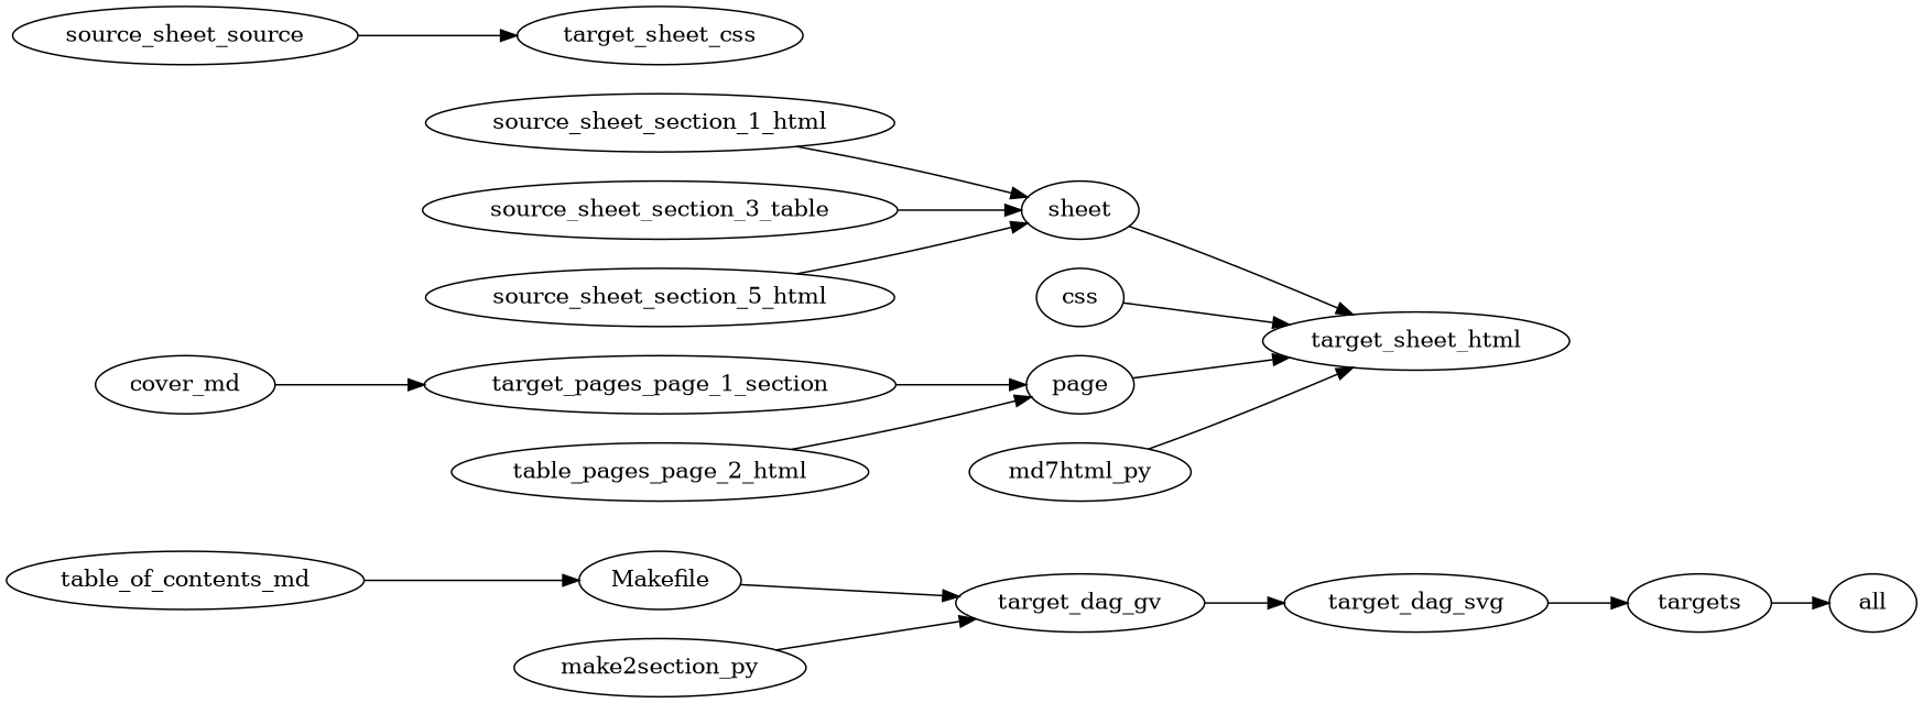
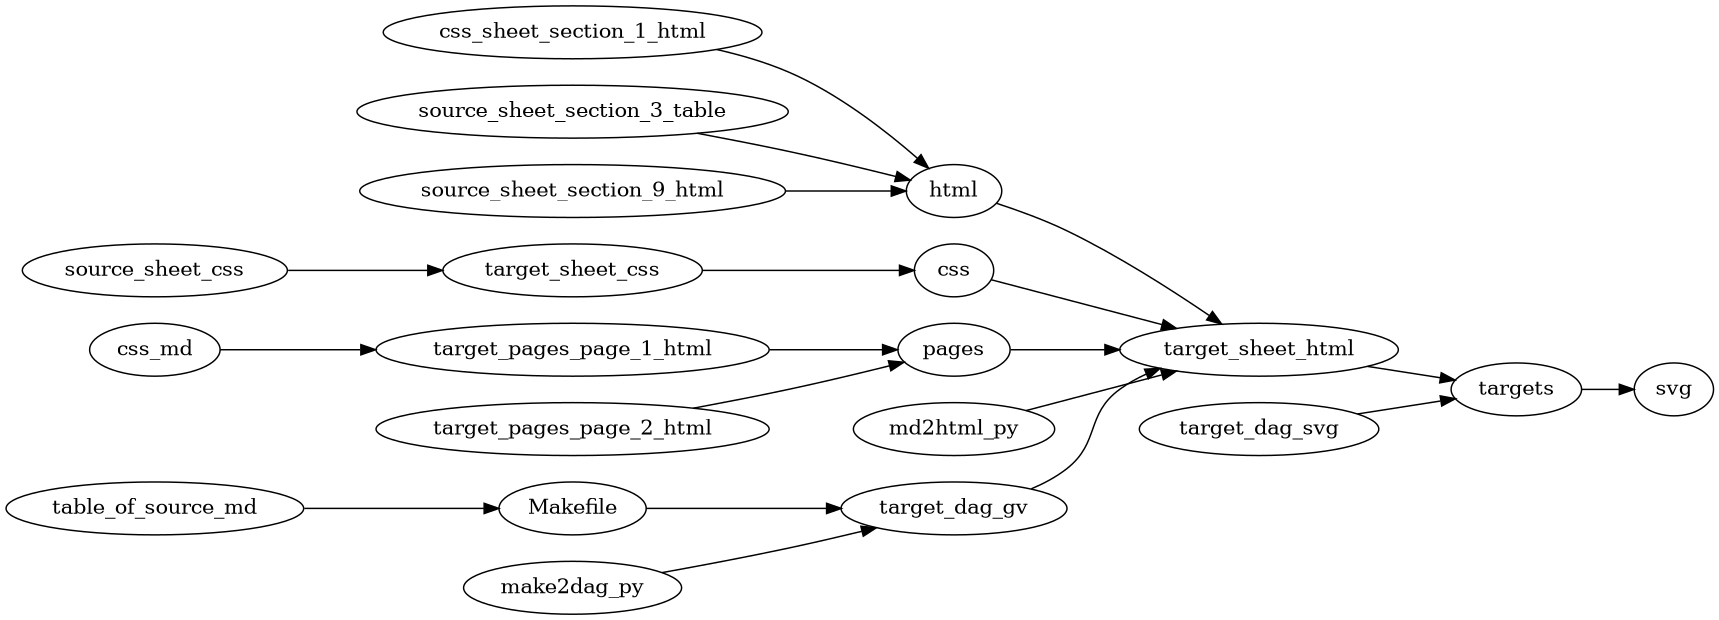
  digraph {
    rankdir=LR
    targets
-   all
+   all [label=svg]
    target_sheet_html
    target_dag_svg
-   html [label=sheet]
+   html
    css
-   pages [label=page]
-   md2html_py [label=md7html_py]
-   source_sheet_section_1_html
+   pages
+   md2html_py
+   source_sheet_section_1_html [label=css_sheet_section_1_html]
    n10 [label=source_sheet_section_3_table]
-   source_sheet_section_5_html
-   target_pages_page_1_html [label=target_pages_page_1_section]
-   target_pages_page_2_html [label=table_pages_page_2_html]
+   source_sheet_section_5_html [label=source_sheet_section_9_html]
+   target_pages_page_1_html
+   target_pages_page_2_html
    target_sheet_css
-   source_sheet_css [label=source_sheet_source]
-   cover_md
-   table_of_contents_md
+   source_sheet_css
+   cover_md [label=css_md]
+   table_of_contents_md [label=table_of_source_md]
    Makefile
    target_dag_gv
-   make2dag_py [label=make2section_py]
+   make2dag_py
    targets -> all
+   target_sheet_html -> targets
    target_dag_svg -> targets
    html -> target_sheet_html
    css -> target_sheet_html
    pages -> target_sheet_html
    md2html_py -> target_sheet_html
    source_sheet_section_1_html -> html
    n10 -> html
    source_sheet_section_5_html -> html
    target_pages_page_1_html -> pages
    target_pages_page_2_html -> pages
+   target_sheet_css -> css
    source_sheet_css -> target_sheet_css
    cover_md -> target_pages_page_1_html
    table_of_contents_md -> Makefile
    Makefile -> target_dag_gv
-   target_dag_gv -> target_dag_svg
+   target_dag_gv -> target_sheet_html
    make2dag_py -> target_dag_gv
  }
